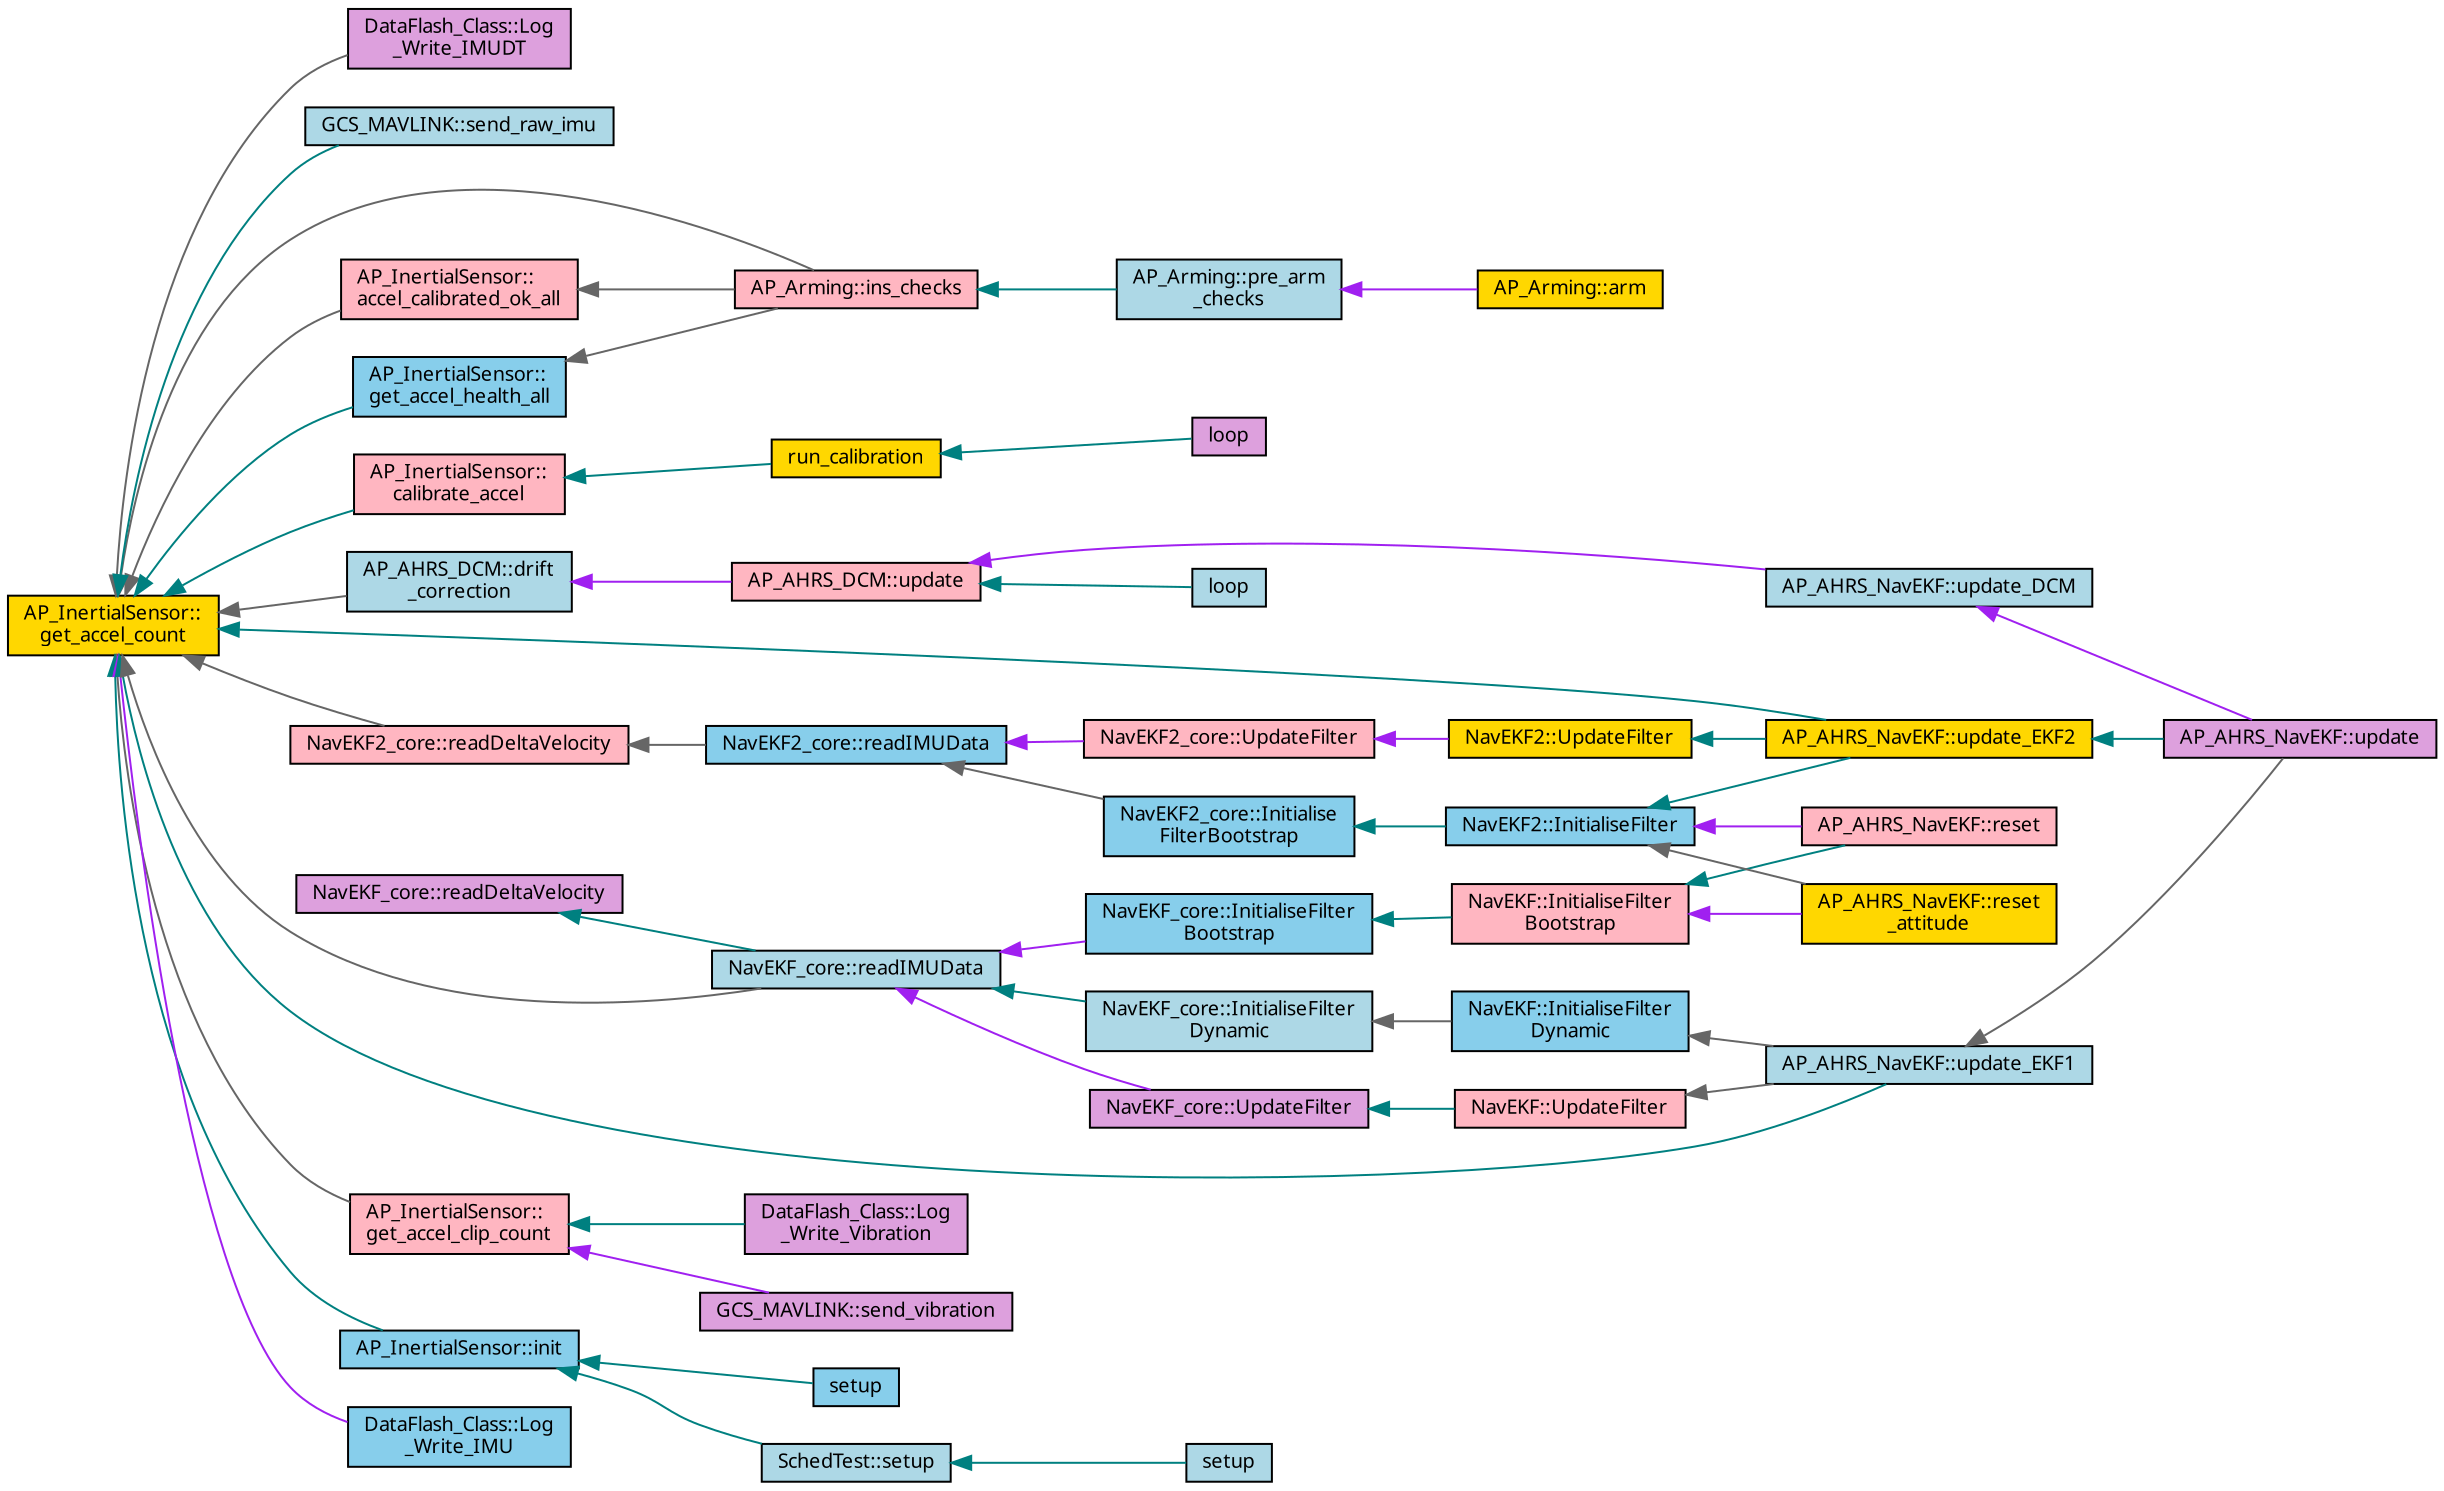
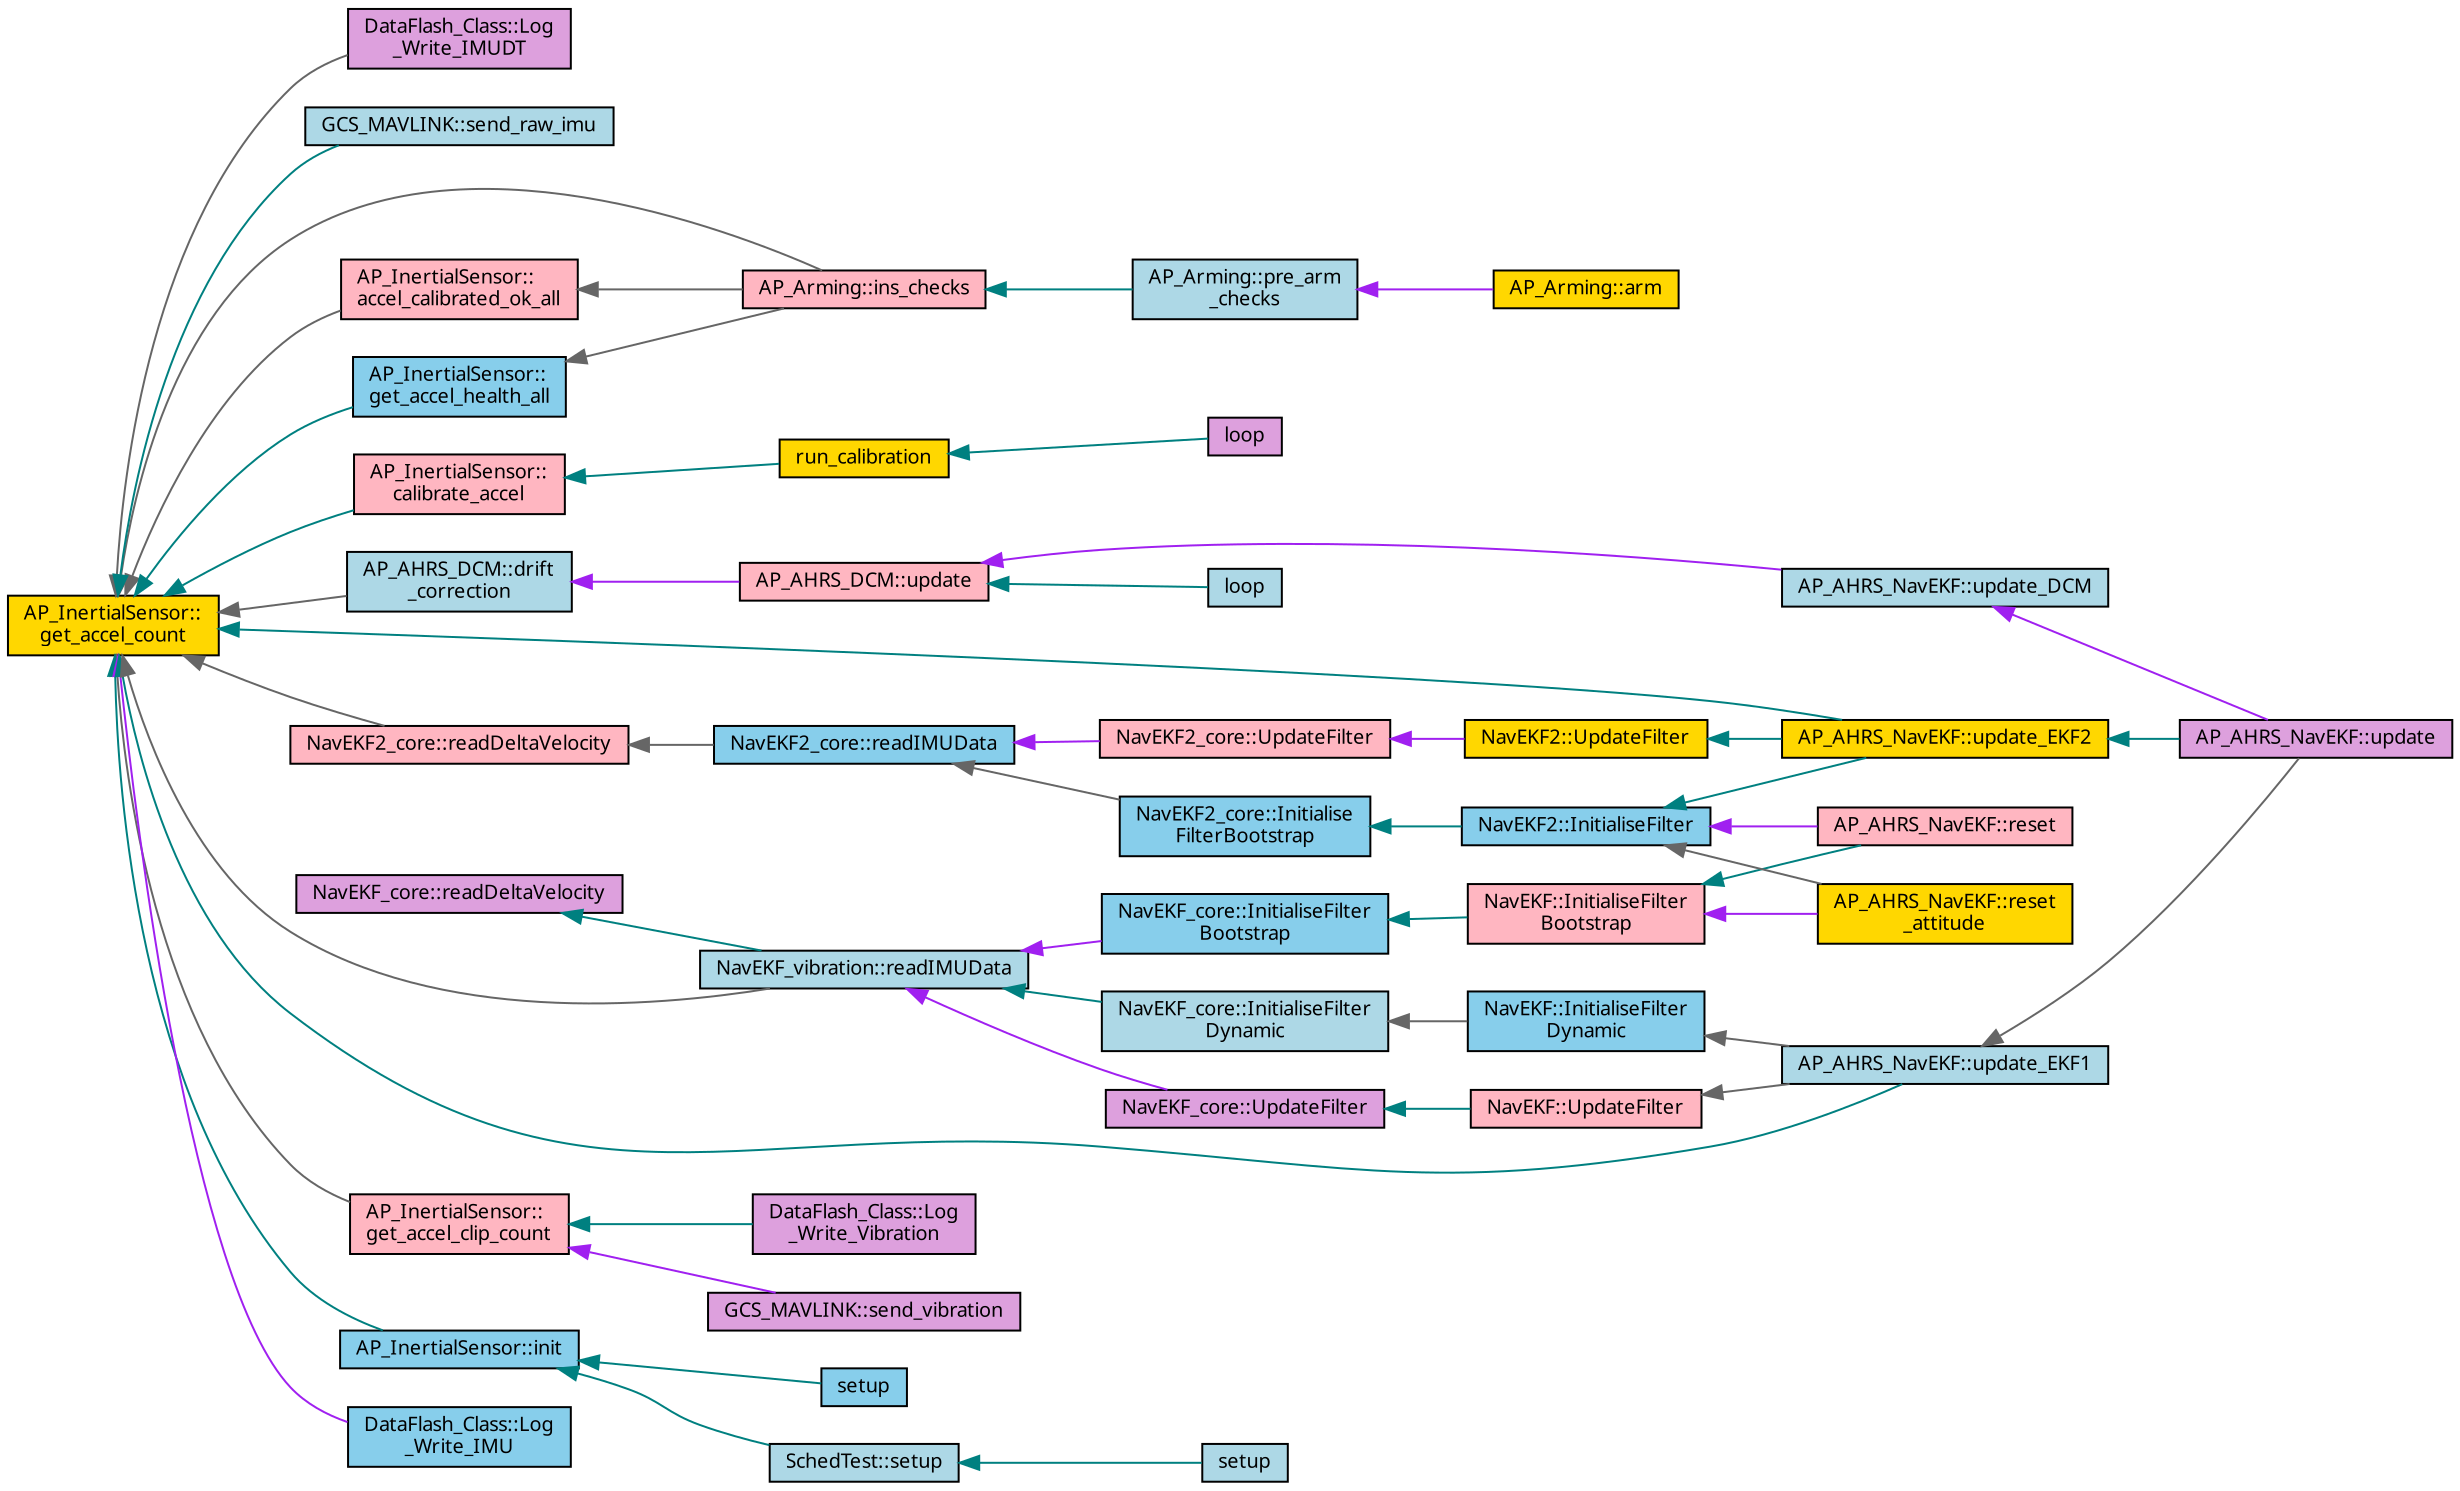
  digraph {
    fontname="Noto Sans"
    rankdir=LR
    node [color=black fillcolor=lightpink fontname="Noto Sans" fontsize=10 shape=record style=filled]
    edge [color=teal dir=back fontname="Noto Sans" fontsize=10 labelfontname=Helvetica labelfontsize=10 style=solid]
    n1 [fillcolor=gold fontcolor=black height=0.2 label="AP_InertialSensor::\lget_accel_count" width=0.4]
    n2 [height=0.2 label="AP_InertialSensor::\laccel_calibrated_ok_all" width=0.4]
    n3 [height=0.2 label="AP_Arming::ins_checks" width=0.4]
    n4 [height=0.2 label="AP_InertialSensor::\lcalibrate_accel" width=0.4]
    n5 [fillcolor=lightblue height=0.2 label="AP_AHRS_DCM::drift\l_correction" width=0.4]
    n6 [height=0.2 label="AP_InertialSensor::\lget_accel_clip_count" width=0.4]
    n7 [fillcolor=skyblue height=0.2 label="AP_InertialSensor::\lget_accel_health_all" width=0.4]
    n8 [fillcolor=skyblue height=0.2 label="AP_InertialSensor::init" width=0.4]
    n9 [fillcolor=skyblue height=0.2 label="DataFlash_Class::Log\l_Write_IMU" width=0.4]
    n10 [fillcolor=plum height=0.2 label="DataFlash_Class::Log\l_Write_IMUDT" width=0.4]
    n11 [fillcolor=lightblue height=0.2 label="AP_AHRS_NavEKF::update_EKF1" width=0.4]
    n12 [height=0.2 label="NavEKF2_core::readDeltaVelocity" width=0.4]
    n13 [fillcolor=gold height=0.2 label="AP_AHRS_NavEKF::update_EKF2" width=0.4]
    n14 [fillcolor=lightblue height=0.2 label="GCS_MAVLINK::send_raw_imu" width=0.4]
-   n15 [fillcolor=lightblue height=0.2 label="NavEKF_core::readIMUData" width=0.4]
+   n15 [fillcolor=lightblue height=0.2 label="NavEKF_vibration::readIMUData" width=0.4]
    n16 [fillcolor=lightblue height=0.2 label="AP_Arming::pre_arm\l_checks" width=0.4]
    n17 [fillcolor=gold height=0.2 label=run_calibration width=0.4]
    n18 [height=0.2 label="AP_AHRS_DCM::update" width=0.4]
    n19 [fillcolor=plum height=0.2 label="DataFlash_Class::Log\l_Write_Vibration" width=0.4]
    n20 [fillcolor=plum height=0.2 label="GCS_MAVLINK::send_vibration" width=0.4]
    n21 [fillcolor=skyblue height=0.2 label=setup width=0.4]
    n22 [fillcolor=lightblue height=0.2 label="SchedTest::setup" width=0.4]
    n23 [fillcolor=plum height=0.2 label="NavEKF_core::readDeltaVelocity" width=0.4]
    n24 [fillcolor=plum height=0.2 label="AP_AHRS_NavEKF::update" width=0.4]
    n25 [fillcolor=skyblue height=0.2 label="NavEKF2_core::readIMUData" width=0.4]
    n26 [fillcolor=gold height=0.2 label="AP_Arming::arm" width=0.4]
    n27 [fillcolor=plum height=0.2 label=loop width=0.4]
    n28 [fillcolor=lightblue height=0.2 label=loop width=0.4]
    n29 [fillcolor=lightblue height=0.2 label="AP_AHRS_NavEKF::update_DCM" width=0.4]
    n30 [fillcolor=lightblue height=0.2 label=setup width=0.4]
    n31 [fillcolor=lightblue height=0.2 label="NavEKF_core::InitialiseFilter\lDynamic" width=0.4]
    n32 [fillcolor=skyblue height=0.2 label="NavEKF_core::InitialiseFilter\lBootstrap" width=0.4]
    n33 [fillcolor=plum height=0.2 label="NavEKF_core::UpdateFilter" width=0.4]
    n34 [fillcolor=skyblue height=0.2 label="NavEKF::InitialiseFilter\lDynamic" width=0.4]
    n35 [height=0.2 label="NavEKF::InitialiseFilter\lBootstrap" width=0.4]
    n36 [height=0.2 label="NavEKF::UpdateFilter" width=0.4]
    n37 [height=0.2 label="AP_AHRS_NavEKF::reset" width=0.4]
    n38 [fillcolor=gold height=0.2 label="AP_AHRS_NavEKF::reset\l_attitude" width=0.4]
    n39 [fillcolor=skyblue height=0.2 label="NavEKF2_core::Initialise\lFilterBootstrap" width=0.4]
    n40 [height=0.2 label="NavEKF2_core::UpdateFilter" width=0.4]
    n41 [fillcolor=skyblue height=0.2 label="NavEKF2::InitialiseFilter" width=0.4]
    n42 [fillcolor=gold height=0.2 label="NavEKF2::UpdateFilter" width=0.4]
    n1 -> n2 [color=gray40]
    n1 -> n3 [color=gray40]
    n1 -> n4
    n1 -> n5 [color=gray40]
    n1 -> n6 [color=gray40]
    n1 -> n7
    n1 -> n8
    n1 -> n9 [color=purple]
    n1 -> n10 [color=gray40]
    n1 -> n11
    n1 -> n12 [color=gray40]
    n1 -> n13
    n1 -> n14
    n1 -> n15 [color=gray40]
    n2 -> n3 [color=gray40]
    n3 -> n16
    n4 -> n17
    n5 -> n18 [color=purple]
    n6 -> n19
    n6 -> n20 [color=purple]
    n7 -> n3 [color=gray40]
    n8 -> n21
    n8 -> n22
    n11 -> n24 [color=gray40]
    n12 -> n25 [color=gray40]
    n13 -> n24
    n15 -> n31
    n15 -> n32 [color=purple]
    n15 -> n33 [color=purple]
    n16 -> n26 [color=purple]
    n17 -> n27
    n18 -> n28
    n18 -> n29 [color=purple]
    n22 -> n30
    n23 -> n15
    n25 -> n39 [color=gray40]
    n25 -> n40 [color=purple]
    n29 -> n24 [color=purple]
    n31 -> n34 [color=gray40]
    n32 -> n35
    n33 -> n36
    n34 -> n11 [color=gray40]
    n35 -> n37
    n35 -> n38 [color=purple]
    n36 -> n11 [color=gray40]
    n39 -> n41
    n40 -> n42 [color=purple]
    n41 -> n13
    n41 -> n37 [color=purple]
    n41 -> n38 [color=gray40]
    n42 -> n13
  }
